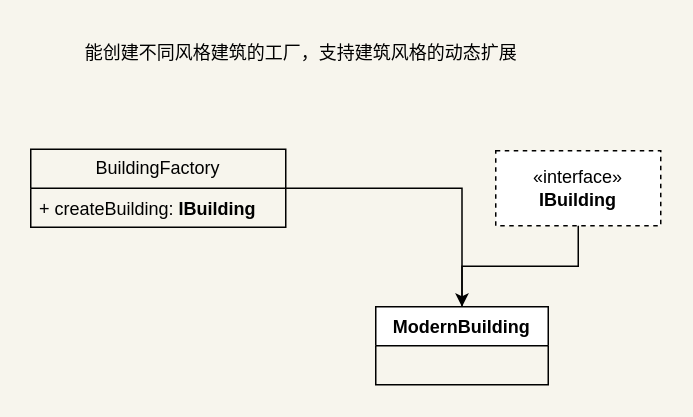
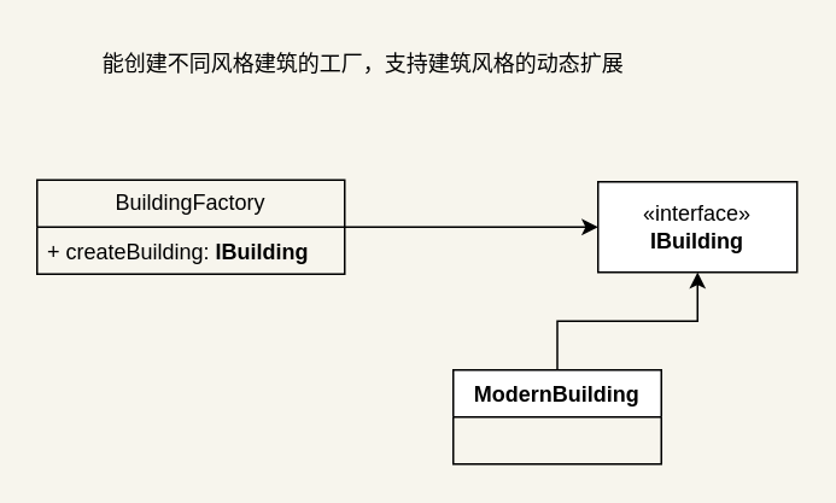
  <mxCell id="0" />
  <mxCell id="1" parent="0" />
  <mxCell id="2" value="&lt;font face=&quot;Comic Sans MS&quot;&gt;能创建不同风格建筑的工厂，支持建筑风格的动态扩展&lt;/font&gt;" style="text;html=1;align=center;verticalAlign=middle;resizable=0;points=[];autosize=1;strokeColor=none;fillColor=none;" vertex="1" parent="1"><mxGeometry x="45" y="20" width="310" height="30" as="geometry" /></mxCell>
- <mxCell id="3" style="edgeStyle=orthogonalEdgeStyle;rounded=0;orthogonalLoop=1;jettySize=auto;html=1;" edge="1" parent="1" source="4" target="8"><mxGeometry relative="1" as="geometry" /></mxCell>
+ <mxCell id="3" style="edgeStyle=orthogonalEdgeStyle;rounded=0;orthogonalLoop=1;jettySize=auto;html=1;" edge="1" parent="1" source="4" target="6"><mxGeometry relative="1" as="geometry" /></mxCell>
  <mxCell id="4" value="BuildingFactory" style="swimlane;fontStyle=0;childLayout=stackLayout;horizontal=1;startSize=26;fillColor=none;horizontalStack=0;resizeParent=1;resizeParentMax=0;resizeLast=0;collapsible=1;marginBottom=0;whiteSpace=wrap;html=1;" vertex="1" parent="1"><mxGeometry x="20" y="99" width="170" height="52" as="geometry" /></mxCell>
  <mxCell id="5" value="+ createBuilding:&amp;nbsp;&lt;b style=&quot;border-color: var(--border-color); text-align: center;&quot;&gt;IBuilding&lt;/b&gt;" style="text;strokeColor=none;fillColor=none;align=left;verticalAlign=top;spacingLeft=4;spacingRight=4;overflow=hidden;rotatable=0;points=[[0,0.5],[1,0.5]];portConstraint=eastwest;whiteSpace=wrap;html=1;" vertex="1" parent="4"><mxGeometry y="26" width="170" height="26" as="geometry" /></mxCell>
- <mxCell id="6" value="«interface»&lt;br&gt;&lt;b&gt;IBuilding&lt;/b&gt;" style="html=1;whiteSpace=wrap;dashed=1;" vertex="1" parent="1"><mxGeometry x="330" y="100" width="110" height="50" as="geometry" /></mxCell>
- <mxCell id="7" style="edgeStyle=orthogonalEdgeStyle;rounded=0;orthogonalLoop=1;jettySize=auto;html=1;endArrow=none;" edge="1" parent="1" source="8" target="6"><mxGeometry relative="1" as="geometry" /></mxCell>
+ <mxCell id="6" value="«interface»&lt;br&gt;&lt;b&gt;IBuilding&lt;/b&gt;" style="html=1;whiteSpace=wrap;" vertex="1" parent="1"><mxGeometry x="330" y="100" width="110" height="50" as="geometry" /></mxCell>
+ <mxCell id="7" style="edgeStyle=orthogonalEdgeStyle;rounded=0;orthogonalLoop=1;jettySize=auto;html=1;" edge="1" parent="1" source="8" target="6"><mxGeometry relative="1" as="geometry" /></mxCell>
  <mxCell id="8" value="ModernBuilding" style="swimlane;fontStyle=1;align=center;verticalAlign=top;childLayout=stackLayout;horizontal=1;startSize=26;horizontalStack=0;resizeParent=1;resizeParentMax=0;resizeLast=0;collapsible=1;marginBottom=0;whiteSpace=wrap;html=1;" vertex="1" parent="1"><mxGeometry x="250" y="204" width="115" height="52" as="geometry" /></mxCell>
